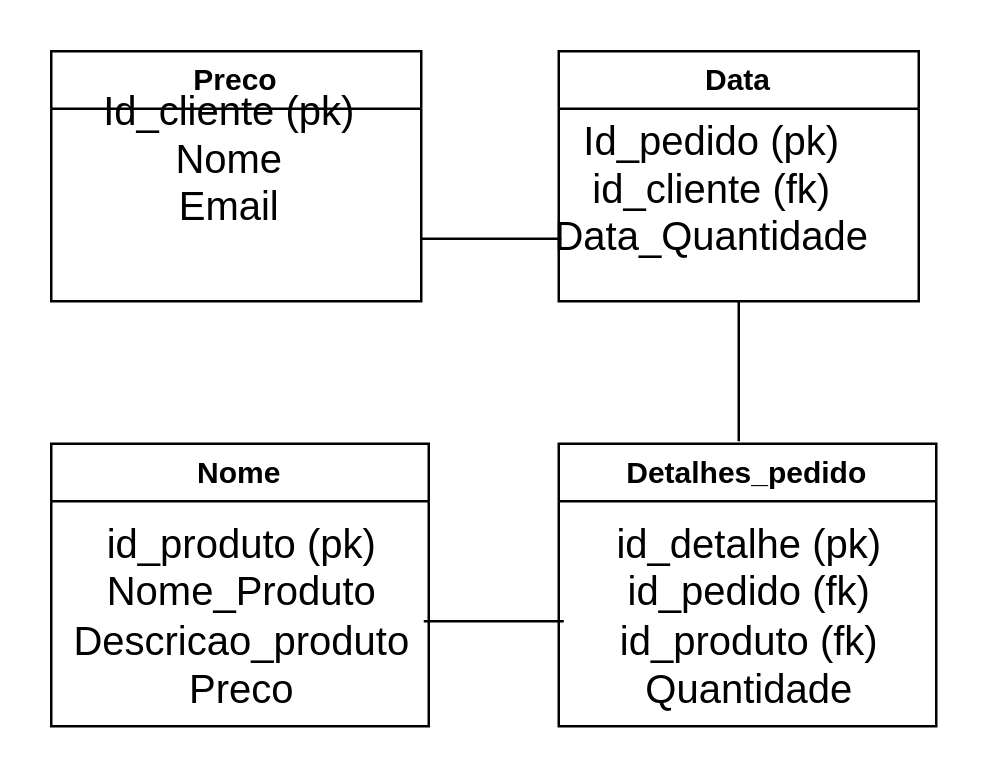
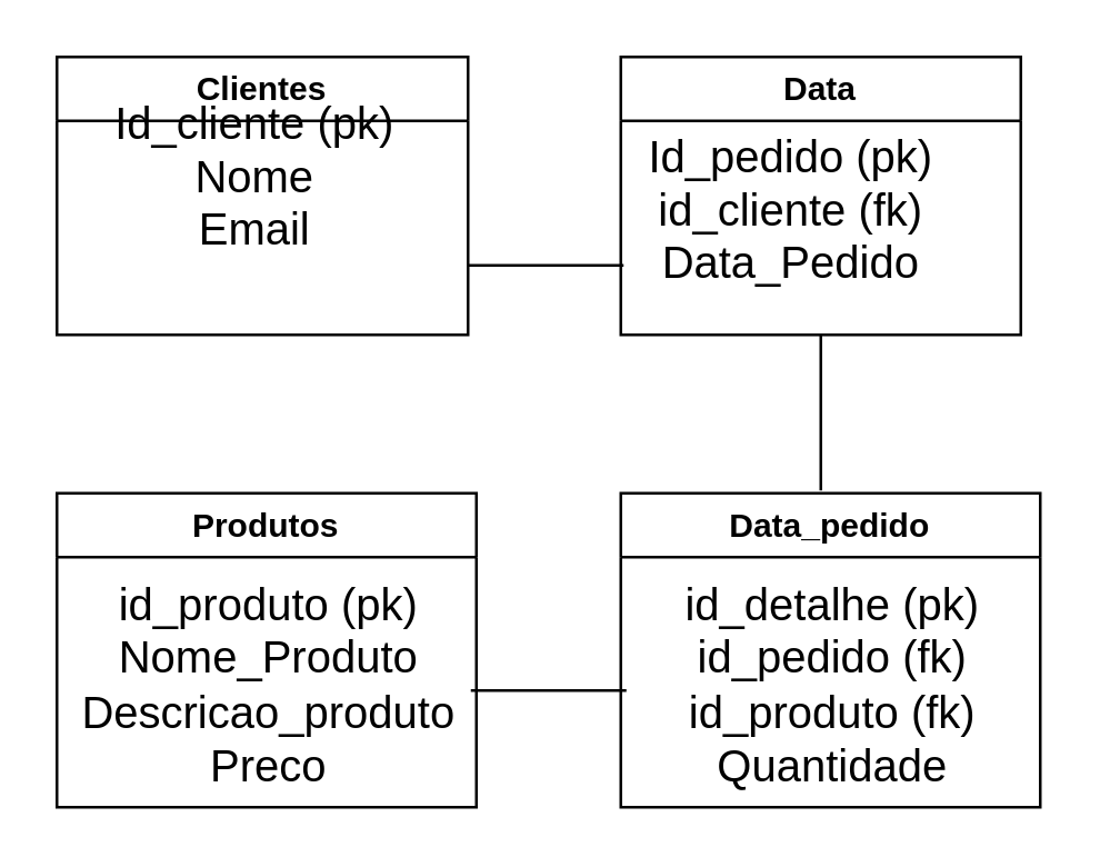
  <mxCell id="0" />
  <mxCell id="1" parent="0" />
- <mxCell id="2" value="Preco" style="swimlane;whiteSpace=wrap;html=1;startSize=23;" vertex="1" parent="1"><mxGeometry x="20" y="20" width="148" height="100" as="geometry" /></mxCell>
+ <mxCell id="2" value="Clientes" style="swimlane;whiteSpace=wrap;html=1;startSize=23;" vertex="1" parent="1"><mxGeometry x="20" y="20" width="148" height="100" as="geometry" /></mxCell>
  <mxCell id="3" value="Id_cliente (pk)&lt;div&gt;Nome&lt;/div&gt;&lt;div&gt;Email&lt;/div&gt;" style="text;html=1;align=center;verticalAlign=middle;resizable=0;points=[];autosize=1;strokeColor=none;fillColor=none;fontSize=16;" vertex="1" parent="2"><mxGeometry x="11" y="8" width="119" height="70" as="geometry" /></mxCell>
  <mxCell id="4" value="Data" style="swimlane;whiteSpace=wrap;html=1;startSize=23;" vertex="1" parent="1"><mxGeometry x="223" y="20" width="144" height="100" as="geometry" /></mxCell>
- <mxCell id="5" value="Id_pedido (pk)&lt;div&gt;id_cliente (fk)&lt;/div&gt;&lt;div&gt;Data_Quantidade&lt;/div&gt;" style="text;html=1;align=center;verticalAlign=middle;resizable=0;points=[];autosize=1;strokeColor=none;fillColor=none;fontSize=16;" vertex="1" parent="4"><mxGeometry x="1" y="20" width="120" height="70" as="geometry" /></mxCell>
- <mxCell id="6" value="Nome" style="swimlane;whiteSpace=wrap;html=1;startSize=23;" vertex="1" parent="1"><mxGeometry x="20" y="177" width="151" height="113" as="geometry" /></mxCell>
+ <mxCell id="5" value="Id_pedido (pk)&lt;div&gt;id_cliente (fk)&lt;/div&gt;&lt;div&gt;Data_Pedido&lt;/div&gt;" style="text;html=1;align=center;verticalAlign=middle;resizable=0;points=[];autosize=1;strokeColor=none;fillColor=none;fontSize=16;" vertex="1" parent="4"><mxGeometry x="1" y="20" width="120" height="70" as="geometry" /></mxCell>
+ <mxCell id="6" value="Produtos" style="swimlane;whiteSpace=wrap;html=1;startSize=23;" vertex="1" parent="1"><mxGeometry x="20" y="177" width="151" height="113" as="geometry" /></mxCell>
  <mxCell id="7" value="&lt;div&gt;id_produto (pk)&lt;/div&gt;&lt;div&gt;Nome_Produto&lt;/div&gt;&lt;div&gt;Descricao_produto&lt;/div&gt;&lt;div&gt;Preco&lt;/div&gt;" style="text;html=1;align=center;verticalAlign=middle;resizable=0;points=[];autosize=1;strokeColor=none;fillColor=none;fontSize=16;" vertex="1" parent="6"><mxGeometry y="24" width="152" height="89" as="geometry" /></mxCell>
- <mxCell id="8" value="Detalhes_pedido" style="swimlane;whiteSpace=wrap;html=1;startSize=23;" vertex="1" parent="1"><mxGeometry x="223" y="177" width="151" height="113" as="geometry" /></mxCell>
+ <mxCell id="8" value="Data_pedido" style="swimlane;whiteSpace=wrap;html=1;startSize=23;" vertex="1" parent="1"><mxGeometry x="223" y="177" width="151" height="113" as="geometry" /></mxCell>
  <mxCell id="9" value="&lt;div&gt;id_detalhe (pk)&lt;/div&gt;&lt;div&gt;id_pedido&amp;nbsp;&lt;span style=&quot;background-color: transparent; color: light-dark(rgb(0, 0, 0), rgb(255, 255, 255));&quot;&gt;(fk)&lt;/span&gt;&lt;/div&gt;&lt;div&gt;id_produto (fk)&lt;/div&gt;&lt;div&gt;Quantidade&lt;/div&gt;" style="text;html=1;align=center;verticalAlign=middle;resizable=0;points=[];autosize=1;strokeColor=none;fillColor=none;fontSize=16;" vertex="1" parent="8"><mxGeometry x="14" y="24" width="124" height="89" as="geometry" /></mxCell>
  <mxCell id="10" value="" style="endArrow=none;html=1;rounded=0;fontSize=12;startSize=8;endSize=8;curved=1;exitX=1;exitY=0.75;exitDx=0;exitDy=0;" edge="1" parent="1" source="2"><mxGeometry width="50" height="50" relative="1" as="geometry"><mxPoint x="176" y="102" as="sourcePoint" /><mxPoint x="224" as="targetPoint" y="95" /></mxGeometry></mxCell>
  <mxCell id="11" value="" style="endArrow=none;html=1;rounded=0;fontSize=12;startSize=8;endSize=8;curved=1;exitX=1;exitY=0.75;exitDx=0;exitDy=0;" edge="1" parent="1"><mxGeometry width="50" height="50" relative="1" as="geometry"><mxPoint x="169" y="248" as="sourcePoint" /><mxPoint x="225" y="248" as="targetPoint" /></mxGeometry></mxCell>
  <mxCell id="12" value="" style="endArrow=none;html=1;rounded=0;fontSize=12;startSize=8;endSize=8;curved=1;exitX=0.5;exitY=1;exitDx=0;exitDy=0;" edge="1" parent="1" source="4"><mxGeometry width="50" height="50" relative="1" as="geometry"><mxPoint x="262" y="143" as="sourcePoint" /><mxPoint x="295" y="176" as="targetPoint" /></mxGeometry></mxCell>
